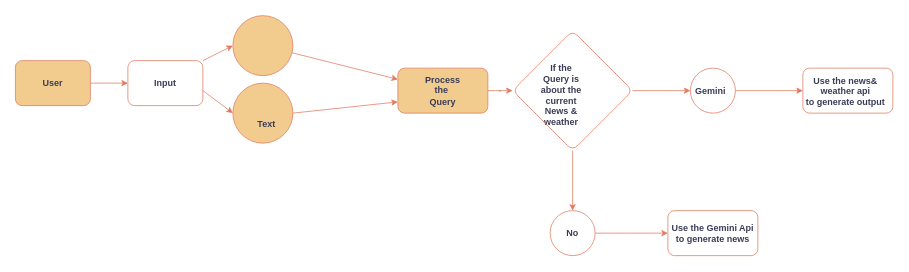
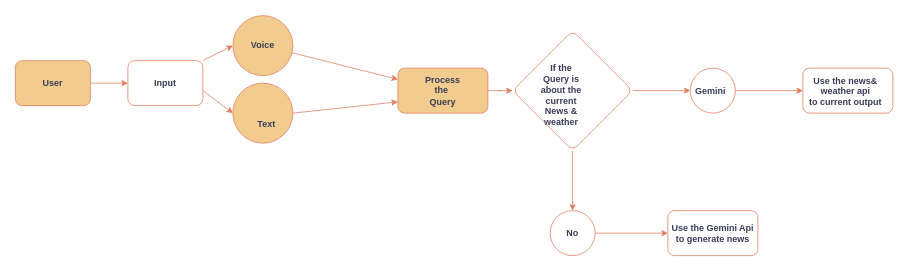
  <mxCell id="0" />
  <mxCell id="1" parent="0" />
  <mxCell id="2" style="edgeStyle=orthogonalEdgeStyle;rounded=1;orthogonalLoop=1;jettySize=auto;html=1;exitX=1;exitY=0.5;exitDx=0;exitDy=0;entryX=0;entryY=0.5;entryDx=0;entryDy=0;fontFamily=Helvetica;fontSize=12;fontColor=default;labelBackgroundColor=none;strokeColor=#E07A5F;" edge="1" parent="1" source="3" target="12"><mxGeometry relative="1" as="geometry" /></mxCell>
  <mxCell id="3" value="" style="rounded=1;whiteSpace=wrap;html=1;labelBackgroundColor=none;fillColor=#F2CC8F;strokeColor=#E07A5F;fontColor=#393C56;" vertex="1" parent="1"><mxGeometry x="20" y="80" width="100" height="60" as="geometry" /></mxCell>
  <mxCell id="4" value="&lt;b&gt;User&lt;/b&gt;" style="text;html=1;align=center;verticalAlign=middle;whiteSpace=wrap;rounded=1;labelBackgroundColor=none;fontColor=#393C56;" vertex="1" parent="1"><mxGeometry x="40" y="95" width="60" height="30" as="geometry" /></mxCell>
  <mxCell id="5" value="" style="rounded=1;whiteSpace=wrap;html=1;labelBackgroundColor=none;fillColor=#F2CC8F;strokeColor=#E07A5F;fontColor=#393C56;" vertex="1" parent="1"><mxGeometry x="530" y="90" width="120" height="60" as="geometry" /></mxCell>
  <mxCell id="6" value="" style="endArrow=classic;html=1;rounded=1;entryX=0;entryY=0.25;entryDx=0;entryDy=0;labelBackgroundColor=none;strokeColor=#E07A5F;fontColor=default;" edge="1" parent="1" source="10" target="5"><mxGeometry width="50" height="50" relative="1" as="geometry"><mxPoint x="340" y="70" as="sourcePoint" /><mxPoint x="370" y="40" as="targetPoint" /></mxGeometry></mxCell>
  <mxCell id="7" value="" style="endArrow=classic;html=1;rounded=1;entryX=0;entryY=0.75;entryDx=0;entryDy=0;exitX=1;exitY=0.5;exitDx=0;exitDy=0;labelBackgroundColor=none;strokeColor=#E07A5F;fontColor=default;" edge="1" parent="1" source="11" target="5"><mxGeometry width="50" height="50" relative="1" as="geometry"><mxPoint x="400" y="160" as="sourcePoint" /><mxPoint x="400" y="115" as="targetPoint" /></mxGeometry></mxCell>
  <mxCell id="8" style="edgeStyle=orthogonalEdgeStyle;rounded=1;orthogonalLoop=1;jettySize=auto;html=1;entryX=0;entryY=0.5;entryDx=0;entryDy=0;fontFamily=Helvetica;fontSize=12;fontColor=default;labelBackgroundColor=none;strokeColor=#E07A5F;" edge="1" parent="1" source="9" target="21"><mxGeometry relative="1" as="geometry" /></mxCell>
  <mxCell id="9" value="&lt;b&gt;Process&lt;/b&gt;&lt;div&gt;&lt;b&gt;the&amp;nbsp;&lt;/b&gt;&lt;/div&gt;&lt;div&gt;&lt;b&gt;Query&lt;/b&gt;&lt;/div&gt;" style="text;html=1;align=center;verticalAlign=middle;whiteSpace=wrap;rounded=1;labelBackgroundColor=none;fontColor=#393C56;" vertex="1" parent="1"><mxGeometry x="530" y="105" width="120" height="30" as="geometry" /></mxCell>
  <mxCell id="10" value="" style="ellipse;whiteSpace=wrap;html=1;aspect=fixed;rounded=1;labelBackgroundColor=none;fillColor=#F2CC8F;strokeColor=#E07A5F;fontColor=#393C56;" vertex="1" parent="1"><mxGeometry x="310" y="20" width="80" height="80" as="geometry" /></mxCell>
  <mxCell id="11" value="" style="ellipse;whiteSpace=wrap;html=1;aspect=fixed;rounded=1;labelBackgroundColor=none;fillColor=#F2CC8F;strokeColor=#E07A5F;fontColor=#393C56;" vertex="1" parent="1"><mxGeometry x="310" y="110" width="80" height="80" as="geometry" /></mxCell>
  <mxCell id="12" value="" style="rounded=1;whiteSpace=wrap;html=1;align=center;verticalAlign=middle;fontFamily=Helvetica;fontSize=12;fontColor=#393C56;fillColor=none;labelBackgroundColor=none;strokeColor=#E07A5F;" vertex="1" parent="1"><mxGeometry x="170" y="80" width="100" height="60" as="geometry" /></mxCell>
  <mxCell id="13" value="" style="endArrow=classic;html=1;rounded=1;fontFamily=Helvetica;fontSize=12;fontColor=default;entryX=0;entryY=0.5;entryDx=0;entryDy=0;labelBackgroundColor=none;strokeColor=#E07A5F;" edge="1" parent="1" target="10"><mxGeometry width="50" height="50" relative="1" as="geometry"><mxPoint x="270" y="80" as="sourcePoint" /><mxPoint x="320" y="30" as="targetPoint" /></mxGeometry></mxCell>
  <mxCell id="14" value="" style="endArrow=classic;html=1;rounded=1;fontFamily=Helvetica;fontSize=12;fontColor=default;entryX=0;entryY=0.5;entryDx=0;entryDy=0;labelBackgroundColor=none;strokeColor=#E07A5F;" edge="1" parent="1" target="11"><mxGeometry width="50" height="50" relative="1" as="geometry"><mxPoint x="270" y="120" as="sourcePoint" /><mxPoint x="300" y="150" as="targetPoint" /></mxGeometry></mxCell>
  <mxCell id="15" value="&lt;b&gt;Input&lt;/b&gt;" style="text;html=1;align=center;verticalAlign=middle;whiteSpace=wrap;rounded=1;fontFamily=Helvetica;fontSize=12;fontColor=#393C56;labelBackgroundColor=none;" vertex="1" parent="1"><mxGeometry x="190" y="95" width="60" height="30" as="geometry" /></mxCell>
  <mxCell id="16" value="&lt;b&gt;Text&lt;/b&gt;" style="text;html=1;align=center;verticalAlign=middle;whiteSpace=wrap;rounded=1;fontFamily=Helvetica;fontSize=12;fontColor=#393C56;labelBackgroundColor=none;" vertex="1" parent="1"><mxGeometry x="325" y="150" width="60" height="30" as="geometry" /></mxCell>
+ <mxCell id="17" value="&lt;b&gt;Voice&lt;/b&gt;" style="text;html=1;align=center;verticalAlign=middle;whiteSpace=wrap;rounded=1;fontFamily=Helvetica;fontSize=12;fontColor=#393C56;labelBackgroundColor=none;" vertex="1" parent="1"><mxGeometry x="320" y="45" width="60" height="30" as="geometry" /></mxCell>
  <mxCell id="18" value="&lt;b&gt;If the Query is about the current News &amp;amp; weather&lt;/b&gt;" style="text;html=1;align=center;verticalAlign=middle;whiteSpace=wrap;rounded=1;fontFamily=Helvetica;fontSize=12;fontColor=#393C56;labelBackgroundColor=none;" vertex="1" parent="1"><mxGeometry x="718" y="111" width="60" height="29" as="geometry" /></mxCell>
  <mxCell id="19" style="edgeStyle=orthogonalEdgeStyle;rounded=1;orthogonalLoop=1;jettySize=auto;html=1;entryX=0;entryY=0.5;entryDx=0;entryDy=0;fontFamily=Helvetica;fontSize=12;fontColor=default;labelBackgroundColor=none;strokeColor=#E07A5F;" edge="1" parent="1" source="21" target="24"><mxGeometry relative="1" as="geometry" /></mxCell>
  <mxCell id="20" style="edgeStyle=orthogonalEdgeStyle;rounded=0;orthogonalLoop=1;jettySize=auto;html=1;exitX=0.5;exitY=1;exitDx=0;exitDy=0;entryX=0.5;entryY=0;entryDx=0;entryDy=0;strokeColor=#E07A5F;fontColor=#393C56;fillColor=#F2CC8F;" edge="1" parent="1" source="21" target="26"><mxGeometry relative="1" as="geometry" /></mxCell>
  <mxCell id="21" value="" style="rhombus;whiteSpace=wrap;html=1;rounded=1;align=center;verticalAlign=middle;fontFamily=Helvetica;fontSize=12;fontColor=#393C56;fillColor=none;movable=1;resizable=1;rotatable=1;deletable=1;editable=1;locked=0;connectable=1;labelBackgroundColor=none;strokeColor=#E07A5F;" vertex="1" parent="1"><mxGeometry x="683" y="40" width="160" height="160" as="geometry" /></mxCell>
  <mxCell id="22" value="&lt;b&gt;Gemini&lt;/b&gt;" style="text;html=1;align=center;verticalAlign=middle;whiteSpace=wrap;rounded=1;fontFamily=Helvetica;fontSize=12;fontColor=#393C56;labelBackgroundColor=none;" vertex="1" parent="1"><mxGeometry x="917" y="106" width="60" height="30" as="geometry" /></mxCell>
  <mxCell id="23" style="edgeStyle=orthogonalEdgeStyle;rounded=1;orthogonalLoop=1;jettySize=auto;html=1;entryX=0;entryY=0.5;entryDx=0;entryDy=0;fontFamily=Helvetica;fontSize=12;fontColor=default;labelBackgroundColor=none;strokeColor=#E07A5F;" edge="1" parent="1" source="24" target="25"><mxGeometry relative="1" as="geometry" /></mxCell>
  <mxCell id="24" value="" style="ellipse;whiteSpace=wrap;html=1;aspect=fixed;rounded=1;align=center;verticalAlign=middle;fontFamily=Helvetica;fontSize=12;fontColor=#393C56;fillColor=none;labelBackgroundColor=none;strokeColor=#E07A5F;" vertex="1" parent="1"><mxGeometry x="920" y="90" width="60" height="60" as="geometry" /></mxCell>
  <mxCell id="25" value="" style="rounded=1;whiteSpace=wrap;html=1;align=center;verticalAlign=middle;fontFamily=Helvetica;fontSize=12;fontColor=#393C56;fillColor=none;labelBackgroundColor=none;strokeColor=#E07A5F;" vertex="1" parent="1"><mxGeometry x="1070" y="90" width="120" height="60" as="geometry" /></mxCell>
  <mxCell id="26" value="" style="ellipse;whiteSpace=wrap;html=1;aspect=fixed;rounded=1;align=center;verticalAlign=middle;fontFamily=Helvetica;fontSize=12;fontColor=#393C56;fillColor=none;labelBackgroundColor=none;strokeColor=#E07A5F;" vertex="1" parent="1"><mxGeometry x="733" y="280" width="60" height="60" as="geometry" /></mxCell>
  <mxCell id="27" style="edgeStyle=orthogonalEdgeStyle;rounded=0;orthogonalLoop=1;jettySize=auto;html=1;strokeColor=#E07A5F;fontColor=#393C56;fillColor=#F2CC8F;" edge="1" parent="1" source="28"><mxGeometry relative="1" as="geometry"><mxPoint x="890" y="310" as="targetPoint" /></mxGeometry></mxCell>
  <mxCell id="28" value="&lt;b&gt;No&lt;/b&gt;" style="text;html=1;align=center;verticalAlign=middle;whiteSpace=wrap;rounded=0;fontColor=#393C56;" vertex="1" parent="1"><mxGeometry x="733" y="295" width="60" height="30" as="geometry" /></mxCell>
  <mxCell id="29" value="" style="rounded=1;whiteSpace=wrap;html=1;align=center;verticalAlign=middle;fontFamily=Helvetica;fontSize=12;fontColor=#393C56;fillColor=none;labelBackgroundColor=none;strokeColor=#E07A5F;" vertex="1" parent="1"><mxGeometry x="890" y="280" width="120" height="60" as="geometry" /></mxCell>
- <mxCell id="30" value="&lt;b&gt;Use the news&amp;amp; weather api to&amp;nbsp;generate output&lt;/b&gt;" style="text;html=1;align=center;verticalAlign=middle;whiteSpace=wrap;rounded=0;fontColor=#393C56;" vertex="1" parent="1"><mxGeometry x="1064" y="106" width="126" height="30" as="geometry" /></mxCell>
+ <mxCell id="30" value="&lt;b&gt;Use the news&amp;amp; weather api to&amp;nbsp;current output&lt;/b&gt;" style="text;html=1;align=center;verticalAlign=middle;whiteSpace=wrap;rounded=0;fontColor=#393C56;" vertex="1" parent="1"><mxGeometry x="1064" y="106" width="126" height="30" as="geometry" /></mxCell>
  <mxCell id="31" value="&lt;b&gt;Use the Gemini Api to generate news&lt;/b&gt;" style="text;html=1;align=center;verticalAlign=middle;whiteSpace=wrap;rounded=0;fontColor=#393C56;" vertex="1" parent="1"><mxGeometry x="887" y="295" width="126" height="30" as="geometry" /></mxCell>
